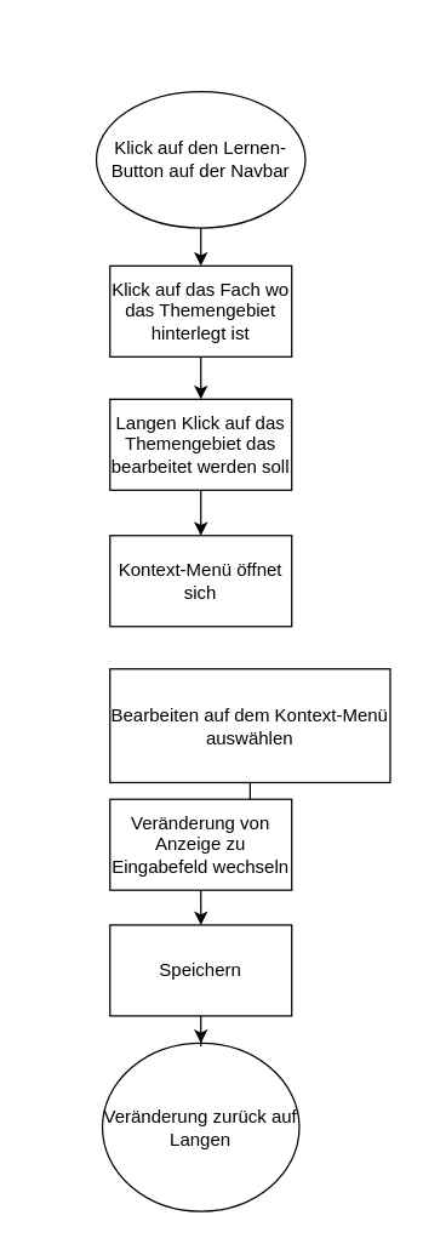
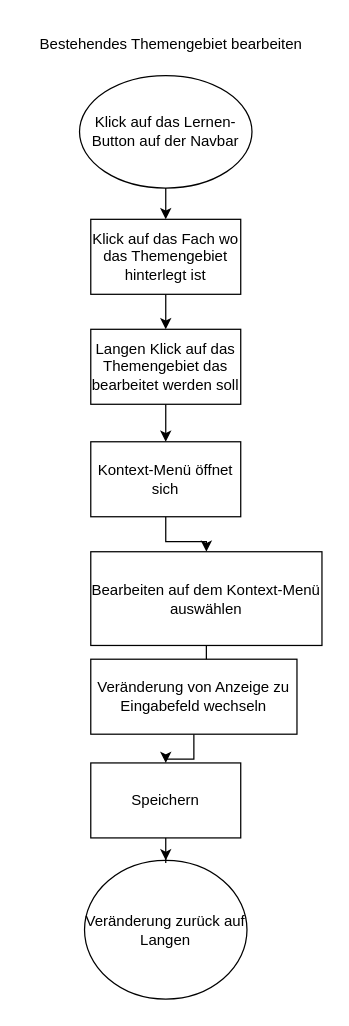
  <mxCell id="0" />
  <mxCell id="1" parent="0" />
  <mxCell id="2" value="" style="edgeStyle=orthogonalEdgeStyle;rounded=0;orthogonalLoop=1;jettySize=auto;html=1;" edge="1" parent="1" source="3" target="17"><mxGeometry relative="1" as="geometry" /></mxCell>
- <mxCell id="3" value="Klick auf den Lernen- Button auf der Navbar" style="ellipse;whiteSpace=wrap;html=1;" vertex="1" parent="1"><mxGeometry x="63" y="60" width="138" height="90" as="geometry" /></mxCell>
+ <mxCell id="3" value="Klick auf das Lernen- Button auf der Navbar" style="ellipse;whiteSpace=wrap;html=1;" vertex="1" parent="1"><mxGeometry x="63" y="60" width="138" height="90" as="geometry" /></mxCell>
+ <mxCell id="4" value="Bestehendes Themengebiet bearbeiten" style="text;html=1;strokeColor=none;fillColor=none;align=center;verticalAlign=middle;whiteSpace=wrap;rounded=0;" vertex="1" parent="1"><mxGeometry x="20" y="20" width="233" height="30" as="geometry" /></mxCell>
  <mxCell id="5" value="" style="edgeStyle=orthogonalEdgeStyle;rounded=0;orthogonalLoop=1;jettySize=auto;html=1;" edge="1" parent="1" source="6" target="8"><mxGeometry relative="1" as="geometry" /></mxCell>
  <mxCell id="6" value="Langen Klick auf das Themengebiet das bearbeitet werden soll" style="whiteSpace=wrap;html=1;" vertex="1" parent="1"><mxGeometry x="72" y="263" width="120" height="60" as="geometry" /></mxCell>
+ <mxCell id="7" value="" style="edgeStyle=orthogonalEdgeStyle;rounded=0;orthogonalLoop=1;jettySize=auto;html=1;" edge="1" parent="1" source="8" target="10"><mxGeometry relative="1" as="geometry" /></mxCell>
  <mxCell id="8" value="Kontext-Menü öffnet sich" style="whiteSpace=wrap;html=1;" vertex="1" parent="1"><mxGeometry x="72" y="353" width="120" height="60" as="geometry" /></mxCell>
  <mxCell id="9" value="" style="edgeStyle=orthogonalEdgeStyle;rounded=0;orthogonalLoop=1;jettySize=auto;html=1;" edge="1" parent="1" source="10" target="12"><mxGeometry relative="1" as="geometry" /></mxCell>
  <mxCell id="10" value="Bearbeiten auf dem Kontext-Menü auswählen" style="whiteSpace=wrap;html=1;" vertex="1" parent="1"><mxGeometry x="72" y="441" width="185" height="75" as="geometry" /></mxCell>
  <mxCell id="11" value="" style="edgeStyle=orthogonalEdgeStyle;rounded=0;orthogonalLoop=1;jettySize=auto;html=1;" edge="1" parent="1" source="12" target="15"><mxGeometry relative="1" as="geometry" /></mxCell>
- <mxCell id="12" value="Veränderung von Anzeige zu Eingabefeld wechseln" style="whiteSpace=wrap;html=1;" vertex="1" parent="1"><mxGeometry x="72" y="527" width="120" height="60" as="geometry" /></mxCell>
+ <mxCell id="12" value="Veränderung von Anzeige zu Eingabefeld wechseln" style="whiteSpace=wrap;html=1;" vertex="1" parent="1"><mxGeometry x="72" y="527" width="165" height="60" as="geometry" /></mxCell>
  <mxCell id="13" value="Veränderung zurück auf Langen" style="ellipse;whiteSpace=wrap;html=1;" vertex="1" parent="1"><mxGeometry x="67" y="688" width="130" height="111" as="geometry" /></mxCell>
  <mxCell id="14" value="" style="edgeStyle=orthogonalEdgeStyle;rounded=0;orthogonalLoop=1;jettySize=auto;html=1;" edge="1" parent="1" source="15" target="13"><mxGeometry relative="1" as="geometry" /></mxCell>
  <mxCell id="15" value="Speichern" style="whiteSpace=wrap;html=1;" vertex="1" parent="1"><mxGeometry x="72" y="610" width="120" height="60" as="geometry" /></mxCell>
  <mxCell id="16" value="" style="edgeStyle=orthogonalEdgeStyle;rounded=0;orthogonalLoop=1;jettySize=auto;html=1;" edge="1" parent="1" source="17" target="6"><mxGeometry relative="1" as="geometry" /></mxCell>
  <mxCell id="17" value="Klick auf das Fach wo das Themengebiet hinterlegt ist" style="whiteSpace=wrap;html=1;" vertex="1" parent="1"><mxGeometry x="72" y="175" width="120" height="60" as="geometry" /></mxCell>
